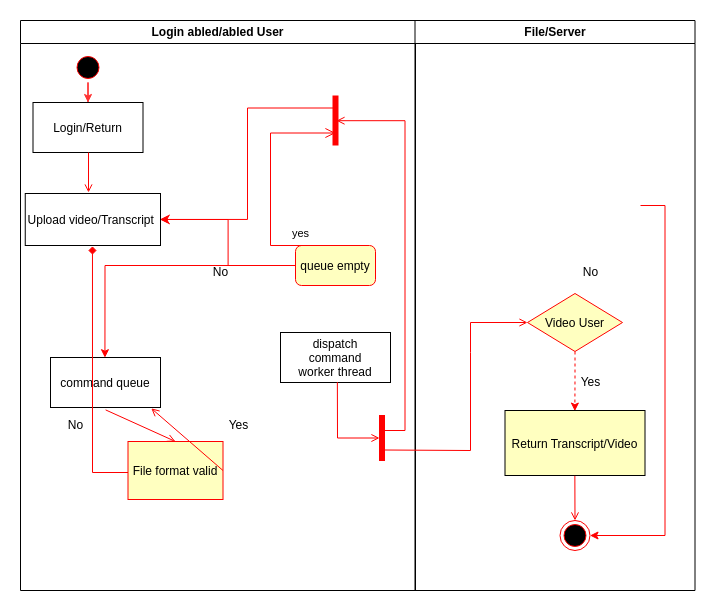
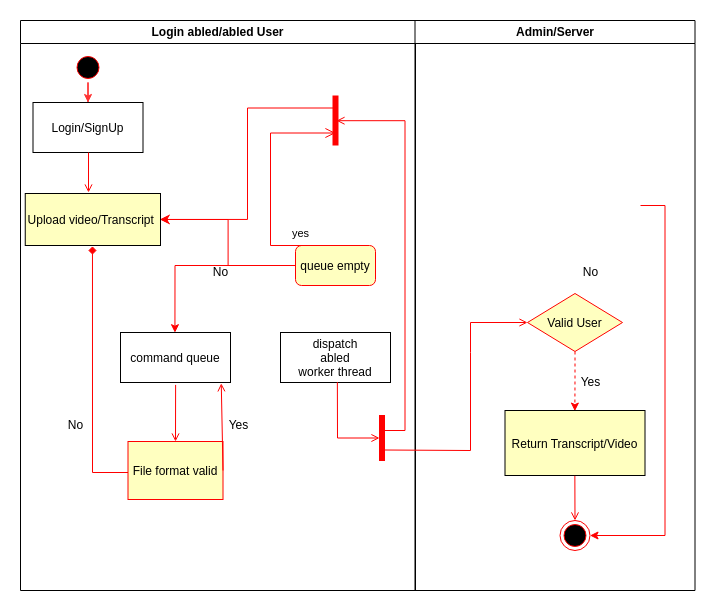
  <mxCell id="0" />
  <mxCell id="1" parent="0" />
  <mxCell id="2" value="Login abled/abled User" style="swimlane;whiteSpace=wrap;startSize=23;" parent="1" vertex="1"><mxGeometry x="20" y="20" width="395" height="570" as="geometry" /></mxCell>
- <mxCell id="3" value="command queue" style="" parent="2" vertex="1"><mxGeometry x="30" y="337" width="110" height="50" as="geometry" /></mxCell>
+ <mxCell id="3" value="command queue" style="" parent="2" vertex="1"><mxGeometry x="100" y="312" width="110" height="50" as="geometry" /></mxCell>
  <mxCell id="4" style="edgeStyle=orthogonalEdgeStyle;rounded=0;orthogonalLoop=1;jettySize=auto;html=1;strokeColor=#FF0000;" edge="1" parent="2" source="6" target="13"><mxGeometry relative="1" as="geometry" /></mxCell>
  <mxCell id="5" style="edgeStyle=orthogonalEdgeStyle;rounded=0;orthogonalLoop=1;jettySize=auto;html=1;entryX=0.495;entryY=0.004;entryDx=0;entryDy=0;entryPerimeter=0;strokeColor=#FF0000;" edge="1" parent="2" source="6" target="3"><mxGeometry relative="1" as="geometry" /></mxCell>
  <mxCell id="6" value="queue empty" style="fillColor=#ffffc0;strokeColor=#ff0000;rounded=1;" parent="2" vertex="1"><mxGeometry x="275" y="225" width="80" height="40" as="geometry" /></mxCell>
  <mxCell id="7" value="yes" style="edgeStyle=elbowEdgeStyle;elbow=horizontal;align=left;verticalAlign=bottom;endArrow=open;endSize=8;strokeColor=#FF0000;exitX=0.5;exitY=0;endFill=1;rounded=0;entryX=0.75;entryY=0.5;entryPerimeter=0" parent="2" source="6" target="8" edge="1"><mxGeometry x="-0.629" y="-3" relative="1" as="geometry"><mxPoint x="160" y="150" as="targetPoint" /><Array as="points"><mxPoint x="250" y="172" /></Array><mxPoint as="offset" /></mxGeometry></mxCell>
  <mxCell id="8" value="" style="shape=line;strokeWidth=6;strokeColor=#ff0000;rotation=90" parent="2" vertex="1"><mxGeometry x="290" y="92.5" width="50" height="15" as="geometry" /></mxCell>
  <mxCell id="9" value="" style="edgeStyle=elbowEdgeStyle;elbow=horizontal;verticalAlign=bottom;endArrow=open;endSize=8;strokeColor=#FF0000;endFill=1;rounded=0;entryX=0.995;entryY=0.499;entryDx=0;entryDy=0;entryPerimeter=0;exitX=0.25;exitY=0.5;exitDx=0;exitDy=0;exitPerimeter=0;" parent="2" source="8" target="13" edge="1"><mxGeometry x="130" y="90" as="geometry"><mxPoint x="130" y="135" as="targetPoint" /><mxPoint x="310" y="102" as="sourcePoint" /></mxGeometry></mxCell>
- <mxCell id="10" value="dispatch&#10;command&#10;worker thread" style="" parent="2" vertex="1"><mxGeometry x="260" y="312" width="110" height="50" as="geometry" /></mxCell>
+ <mxCell id="10" value="dispatch&#10;abled&#10;worker thread" style="" parent="2" vertex="1"><mxGeometry x="260" y="312" width="110" height="50" as="geometry" /></mxCell>
  <mxCell id="11" value="" style="whiteSpace=wrap;strokeColor=#FF0000;fillColor=#FF0000" parent="2" vertex="1"><mxGeometry x="359" y="395" width="5" height="45" as="geometry" /></mxCell>
  <mxCell id="12" value="" style="edgeStyle=elbowEdgeStyle;elbow=horizontal;entryX=0;entryY=0.5;strokeColor=#FF0000;endArrow=open;endFill=1;rounded=0;exitX=0.517;exitY=0.992;exitDx=0;exitDy=0;exitPerimeter=0;" parent="2" source="10" target="11" edge="1"><mxGeometry width="100" height="100" relative="1" as="geometry"><mxPoint x="195.5" y="382" as="sourcePoint" /><mxPoint x="160" y="380" as="targetPoint" /><Array as="points"><mxPoint x="317" y="392" /></Array></mxGeometry></mxCell>
- <mxCell id="13" value="Upload video/Transcript " style="" parent="2" vertex="1"><mxGeometry x="4.75" y="173" width="135.25" height="52" as="geometry" /></mxCell>
+ <mxCell id="13" value="Upload video/Transcript " style="fillColor=#ffffc0;" parent="2" vertex="1"><mxGeometry x="4.75" y="173" width="135.25" height="52" as="geometry" /></mxCell>
  <mxCell id="14" value="" style="edgeStyle=orthogonalEdgeStyle;rounded=0;orthogonalLoop=1;jettySize=auto;html=1;strokeColor=#FF3333;" edge="1" parent="2" source="15" target="16"><mxGeometry relative="1" as="geometry" /></mxCell>
  <mxCell id="15" value="" style="ellipse;shape=startState;fillColor=#000000;strokeColor=#ff0000;" parent="2" vertex="1"><mxGeometry x="52.5" y="32" width="30" height="30" as="geometry" /></mxCell>
- <mxCell id="16" value="Login/Return" style="" parent="2" vertex="1"><mxGeometry x="12.5" y="82" width="110" height="50" as="geometry" /></mxCell>
+ <mxCell id="16" value="Login/SignUp" style="" parent="2" vertex="1"><mxGeometry x="12.5" y="82" width="110" height="50" as="geometry" /></mxCell>
  <mxCell id="17" value="" style="endArrow=open;strokeColor=#FF0000;endFill=1;rounded=0;" parent="2" edge="1"><mxGeometry relative="1" as="geometry"><mxPoint x="68" y="132" as="sourcePoint" /><mxPoint x="68" y="172" as="targetPoint" /></mxGeometry></mxCell>
  <mxCell id="18" style="edgeStyle=orthogonalEdgeStyle;rounded=0;orthogonalLoop=1;jettySize=auto;html=1;entryX=0.497;entryY=1.015;entryDx=0;entryDy=0;entryPerimeter=0;strokeColor=#FF0000;endArrow=diamond;" edge="1" parent="2" source="19" target="13"><mxGeometry relative="1" as="geometry"><Array as="points"><mxPoint x="72" y="452" /></Array></mxGeometry></mxCell>
  <mxCell id="19" value="File format valid" style="fillColor=#ffffc0;strokeColor=#ff0000;rounded=0;" parent="2" vertex="1"><mxGeometry x="107.5" y="421" width="95" height="58" as="geometry" /></mxCell>
  <mxCell id="20" value="" style="endArrow=open;strokeColor=#FF0000;endFill=1;rounded=0;entryX=0.5;entryY=0;entryDx=0;entryDy=0;exitX=0.501;exitY=1.048;exitDx=0;exitDy=0;exitPerimeter=0;" parent="2" source="3" target="19" edge="1"><mxGeometry relative="1" as="geometry"><mxPoint x="85" y="255" as="sourcePoint" /><mxPoint x="160" y="255.0" as="targetPoint" /><Array as="points" /></mxGeometry></mxCell>
  <mxCell id="21" value="" style="endArrow=open;strokeColor=#FF0000;endFill=1;rounded=0;entryX=0.916;entryY=1.017;entryDx=0;entryDy=0;exitX=1;exitY=0.5;exitDx=0;exitDy=0;entryPerimeter=0;" parent="2" source="19" target="3" edge="1"><mxGeometry relative="1" as="geometry"><mxPoint x="85.11" y="387.4" as="sourcePoint" /><mxPoint x="85" y="432" as="targetPoint" /><Array as="points" /></mxGeometry></mxCell>
  <mxCell id="22" value="Yes" style="text;html=1;align=center;verticalAlign=middle;resizable=0;points=[];autosize=1;strokeColor=none;fillColor=none;" parent="2" vertex="1"><mxGeometry x="202.5" y="395" width="30" height="20" as="geometry" /></mxCell>
  <mxCell id="23" value="No" style="text;html=1;align=center;verticalAlign=middle;resizable=0;points=[];autosize=1;strokeColor=none;fillColor=none;" vertex="1" parent="2"><mxGeometry x="40" y="395" width="30" height="20" as="geometry" /></mxCell>
- <mxCell id="24" value="File/Server" style="swimlane;whiteSpace=wrap" parent="1" vertex="1"><mxGeometry x="414.5" y="20" width="280" height="570" as="geometry" /></mxCell>
+ <mxCell id="24" value="Admin/Server" style="swimlane;whiteSpace=wrap" parent="1" vertex="1"><mxGeometry x="414.5" y="20" width="280" height="570" as="geometry" /></mxCell>
  <mxCell id="25" value="Return Transcript/Video" style="fillColor=#ffffc0;" parent="24" vertex="1"><mxGeometry x="90" y="390" width="140" height="65" as="geometry" /></mxCell>
  <mxCell id="26" value="" style="edgeStyle=elbowEdgeStyle;elbow=horizontal;strokeColor=#FF0000;endArrow=open;endFill=1;rounded=0;entryX=0.504;entryY=0.433;entryDx=0;entryDy=0;entryPerimeter=0;" parent="24" target="8" edge="1"><mxGeometry width="100" height="100" relative="1" as="geometry"><mxPoint x="-30" y="410" as="sourcePoint" /><mxPoint x="-74.5" y="100" as="targetPoint" /><Array as="points"><mxPoint x="-10" y="135" /></Array></mxGeometry></mxCell>
  <mxCell id="27" value="" style="edgeStyle=none;strokeColor=#FF0000;endArrow=open;endFill=1;rounded=0;entryX=0;entryY=0.5;entryDx=0;entryDy=0;" parent="24" edge="1" target="31"><mxGeometry width="100" height="100" relative="1" as="geometry"><mxPoint x="-30" y="429.5" as="sourcePoint" /><mxPoint x="72.7" y="204.175" as="targetPoint" /><Array as="points"><mxPoint x="55.5" y="430" /><mxPoint x="55.5" y="332" /><mxPoint x="55.5" y="302" /></Array></mxGeometry></mxCell>
  <mxCell id="28" value="" style="ellipse;shape=endState;fillColor=#000000;strokeColor=#ff0000" parent="24" vertex="1"><mxGeometry x="145" y="500" width="30" height="30" as="geometry" /></mxCell>
  <mxCell id="29" value="" style="endArrow=open;strokeColor=#FF0000;endFill=1;rounded=0;exitX=0.499;exitY=1.006;exitDx=0;exitDy=0;exitPerimeter=0;" parent="24" target="28" edge="1" source="25"><mxGeometry relative="1" as="geometry"><mxPoint x="145.5" y="462" as="sourcePoint" /></mxGeometry></mxCell>
  <mxCell id="30" value="" style="edgeStyle=orthogonalEdgeStyle;rounded=0;orthogonalLoop=1;jettySize=auto;html=1;strokeColor=#FF0000;entryX=0.499;entryY=0.009;entryDx=0;entryDy=0;entryPerimeter=0;dashed=1;" edge="1" parent="24" source="31" target="25"><mxGeometry relative="1" as="geometry"><mxPoint x="160.5" y="422" as="targetPoint" /></mxGeometry></mxCell>
- <mxCell id="31" value="Video User" style="rhombus;fillColor=#ffffc0;strokeColor=#ff0000;" vertex="1" parent="24"><mxGeometry x="112.5" y="273" width="95" height="58" as="geometry" /></mxCell>
+ <mxCell id="31" value="Valid User" style="rhombus;fillColor=#ffffc0;strokeColor=#ff0000;" vertex="1" parent="24"><mxGeometry x="112.5" y="273" width="95" height="58" as="geometry" /></mxCell>
  <mxCell id="32" value="Yes" style="text;html=1;align=center;verticalAlign=middle;resizable=0;points=[];autosize=1;strokeColor=none;fillColor=none;" vertex="1" parent="24"><mxGeometry x="160" y="352" width="30" height="20" as="geometry" /></mxCell>
  <mxCell id="33" value="No" style="text;html=1;align=center;verticalAlign=middle;resizable=0;points=[];autosize=1;strokeColor=none;fillColor=none;" vertex="1" parent="24"><mxGeometry x="160" y="242" width="30" height="20" as="geometry" /></mxCell>
  <mxCell id="34" style="edgeStyle=orthogonalEdgeStyle;rounded=0;orthogonalLoop=1;jettySize=auto;html=1;strokeColor=#FF0000;entryX=1;entryY=0.5;entryDx=0;entryDy=0;" edge="1" parent="24" target="28"><mxGeometry relative="1" as="geometry"><mxPoint x="255.5" y="512" as="targetPoint" /><mxPoint x="225.5" y="185" as="sourcePoint" /><Array as="points"><mxPoint x="250" y="185" /><mxPoint x="250" y="515" /></Array></mxGeometry></mxCell>
  <mxCell id="35" value="No" style="text;html=1;align=center;verticalAlign=middle;resizable=0;points=[];autosize=1;strokeColor=none;fillColor=none;" vertex="1" parent="1"><mxGeometry x="205" y="262" width="30" height="20" as="geometry" /></mxCell>
